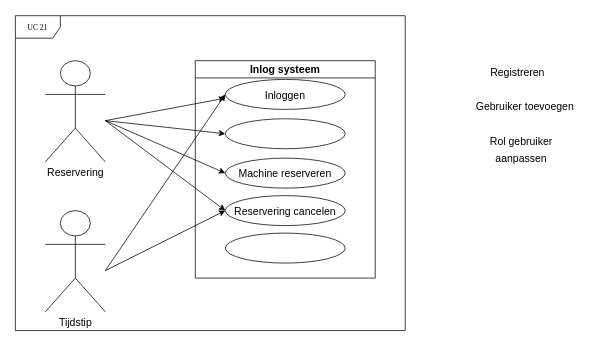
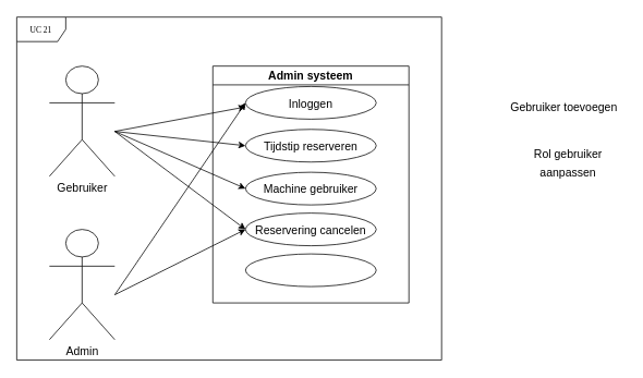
  <mxCell id="0" />
  <mxCell id="1" parent="0" />
  <mxCell id="2" value="UC 21" style="shape=umlFrame;whiteSpace=wrap;html=1;rounded=0;shadow=0;comic=0;labelBackgroundColor=none;strokeWidth=1;fontFamily=Verdana;fontSize=10;align=center;" parent="1" vertex="1"><mxGeometry x="20" y="20" width="520" height="420" as="geometry" /></mxCell>
- <mxCell id="3" value="Reservering" style="shape=umlActor;verticalLabelPosition=bottom;verticalAlign=top;html=1;outlineConnect=0;fontSize=14;" parent="1" vertex="1"><mxGeometry x="60" y="80" width="80" height="135" as="geometry" /></mxCell>
- <mxCell id="4" value="Tijdstip" style="shape=umlActor;verticalLabelPosition=bottom;verticalAlign=top;html=1;outlineConnect=0;fontSize=14;" parent="1" vertex="1"><mxGeometry x="60" y="280" width="80" height="135" as="geometry" /></mxCell>
- <mxCell id="5" value="Inlog systeem" style="swimlane;fontSize=14;" parent="1" vertex="1"><mxGeometry x="260" y="80" width="240" height="290" as="geometry"><mxRectangle x="280" y="80" width="130" height="23" as="alternateBounds" /></mxGeometry></mxCell>
+ <mxCell id="3" value="Gebruiker" style="shape=umlActor;verticalLabelPosition=bottom;verticalAlign=top;html=1;outlineConnect=0;fontSize=14;" parent="1" vertex="1"><mxGeometry x="60" y="80" width="80" height="135" as="geometry" /></mxCell>
+ <mxCell id="4" value="Admin" style="shape=umlActor;verticalLabelPosition=bottom;verticalAlign=top;html=1;outlineConnect=0;fontSize=14;" parent="1" vertex="1"><mxGeometry x="60" y="280" width="80" height="135" as="geometry" /></mxCell>
+ <mxCell id="5" value="Admin systeem" style="swimlane;fontSize=14;" parent="1" vertex="1"><mxGeometry x="260" y="80" width="240" height="290" as="geometry"><mxRectangle x="280" y="80" width="130" height="23" as="alternateBounds" /></mxGeometry></mxCell>
  <mxCell id="6" value="" style="ellipse;whiteSpace=wrap;html=1;" parent="5" vertex="1"><mxGeometry x="40" y="25" width="160" height="40" as="geometry" /></mxCell>
  <mxCell id="7" value="" style="ellipse;whiteSpace=wrap;html=1;" parent="5" vertex="1"><mxGeometry x="40" y="77.5" width="160" height="40" as="geometry" /></mxCell>
  <mxCell id="8" value="" style="ellipse;whiteSpace=wrap;html=1;" parent="5" vertex="1"><mxGeometry x="40" y="130" width="160" height="40" as="geometry" /></mxCell>
  <mxCell id="9" value="&lt;font style=&quot;font-size: 14px&quot;&gt;Inloggen&lt;/font&gt;" style="text;html=1;strokeColor=none;fillColor=none;align=center;verticalAlign=middle;whiteSpace=wrap;rounded=0;fontSize=19;" parent="5" vertex="1"><mxGeometry x="50" y="30" width="140" height="30" as="geometry" /></mxCell>
  <mxCell id="10" value="" style="ellipse;whiteSpace=wrap;html=1;" parent="5" vertex="1"><mxGeometry x="40" y="230" width="160" height="40" as="geometry" /></mxCell>
  <mxCell id="11" value="" style="ellipse;whiteSpace=wrap;html=1;" parent="5" vertex="1"><mxGeometry x="40" y="180" width="160" height="40" as="geometry" /></mxCell>
- <mxCell id="13" value="&lt;font style=&quot;font-size: 14px&quot;&gt;Machine reserveren&lt;/font&gt;" style="text;html=1;strokeColor=none;fillColor=none;align=center;verticalAlign=middle;whiteSpace=wrap;rounded=0;fontSize=19;" vertex="1" parent="5"><mxGeometry x="50" y="135" width="140" height="30" as="geometry" /></mxCell>
+ <mxCell id="12" value="&lt;font style=&quot;font-size: 14px&quot;&gt;Tijdstip reserveren&lt;/font&gt;" style="text;html=1;strokeColor=none;fillColor=none;align=center;verticalAlign=middle;whiteSpace=wrap;rounded=0;fontSize=19;" vertex="1" parent="5"><mxGeometry x="50" y="82.5" width="140" height="30" as="geometry" /></mxCell>
+ <mxCell id="13" value="&lt;font style=&quot;font-size: 14px&quot;&gt;Machine gebruiker&lt;/font&gt;" style="text;html=1;strokeColor=none;fillColor=none;align=center;verticalAlign=middle;whiteSpace=wrap;rounded=0;fontSize=19;" vertex="1" parent="5"><mxGeometry x="50" y="135" width="140" height="30" as="geometry" /></mxCell>
  <mxCell id="14" value="&lt;font style=&quot;font-size: 14px&quot;&gt;Reservering cancelen&lt;/font&gt;" style="text;html=1;strokeColor=none;fillColor=none;align=center;verticalAlign=middle;whiteSpace=wrap;rounded=0;fontSize=19;" vertex="1" parent="5"><mxGeometry x="50" y="185" width="140" height="30" as="geometry" /></mxCell>
  <mxCell id="15" value="" style="endArrow=classic;html=1;rounded=0;fontSize=14;entryX=0;entryY=0.5;entryDx=0;entryDy=0;" parent="1" target="11" edge="1"><mxGeometry width="50" height="50" relative="1" as="geometry"><mxPoint x="140" y="360" as="sourcePoint" /><mxPoint x="310" y="340" as="targetPoint" /></mxGeometry></mxCell>
  <mxCell id="16" value="" style="endArrow=classic;html=1;rounded=0;fontSize=14;entryX=0;entryY=0.5;entryDx=0;entryDy=0;" parent="1" target="6" edge="1"><mxGeometry width="50" height="50" relative="1" as="geometry"><mxPoint x="140" y="360" as="sourcePoint" /><mxPoint x="330" y="360" as="targetPoint" /></mxGeometry></mxCell>
  <mxCell id="17" value="" style="endArrow=classic;html=1;rounded=0;fontSize=14;entryX=0;entryY=0.5;entryDx=0;entryDy=0;" parent="1" target="7" edge="1"><mxGeometry width="50" height="50" relative="1" as="geometry"><mxPoint x="140" y="160" as="sourcePoint" /><mxPoint x="310" y="340" as="targetPoint" /></mxGeometry></mxCell>
  <mxCell id="18" value="" style="endArrow=classic;html=1;rounded=0;fontSize=14;entryX=0;entryY=0.5;entryDx=0;entryDy=0;" parent="1" target="8" edge="1"><mxGeometry width="50" height="50" relative="1" as="geometry"><mxPoint x="140" y="160" as="sourcePoint" /><mxPoint x="320" y="350" as="targetPoint" /></mxGeometry></mxCell>
- <mxCell id="19" value="&lt;font style=&quot;font-size: 14px&quot;&gt;Registreren&lt;/font&gt;" style="text;html=1;strokeColor=none;fillColor=none;align=center;verticalAlign=middle;whiteSpace=wrap;rounded=0;fontSize=19;" parent="1" vertex="1"><mxGeometry x="620" y="80" width="140" height="30" as="geometry" /></mxCell>
- <mxCell id="20" value="&lt;span style=&quot;font-size: 14px&quot;&gt;Gebruiker toevoegen&lt;/span&gt;" style="text;html=1;strokeColor=none;fillColor=none;align=center;verticalAlign=middle;whiteSpace=wrap;rounded=0;fontSize=19;" parent="1" vertex="1"><mxGeometry x="630" y="125" width="140" height="30" as="geometry" /></mxCell>
+ <mxCell id="20" value="&lt;span style=&quot;font-size: 14px&quot;&gt;Gebruiker toevoegen&lt;/span&gt;" style="text;html=1;strokeColor=none;fillColor=none;align=center;verticalAlign=middle;whiteSpace=wrap;rounded=0;fontSize=19;" parent="1" vertex="1"><mxGeometry x="620" y="115" width="140" height="30" as="geometry" /></mxCell>
  <mxCell id="21" value="&lt;span style=&quot;font-size: 14px&quot;&gt;Rol gebruiker aanpassen&lt;/span&gt;" style="text;html=1;strokeColor=none;fillColor=none;align=center;verticalAlign=middle;whiteSpace=wrap;rounded=0;fontSize=19;" parent="1" vertex="1"><mxGeometry x="625" y="182.5" width="140" height="30" as="geometry" /></mxCell>
  <mxCell id="22" value="" style="endArrow=classic;html=1;rounded=0;fontSize=14;" edge="1" parent="1"><mxGeometry width="50" height="50" relative="1" as="geometry"><mxPoint x="140" y="160" as="sourcePoint" /><mxPoint x="300" y="130" as="targetPoint" /></mxGeometry></mxCell>
  <mxCell id="23" value="" style="endArrow=classic;html=1;rounded=0;fontSize=14;entryX=0;entryY=0.5;entryDx=0;entryDy=0;" edge="1" parent="1" target="11"><mxGeometry width="50" height="50" relative="1" as="geometry"><mxPoint x="140" y="160" as="sourcePoint" /><mxPoint x="310" y="240" as="targetPoint" /></mxGeometry></mxCell>
